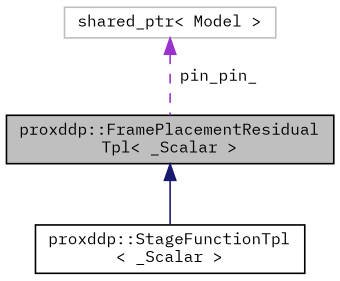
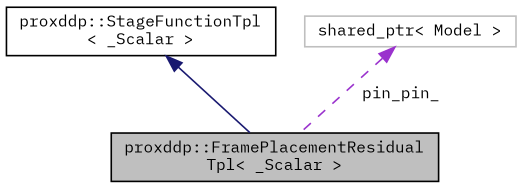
  digraph {
    fontname="IBM Plex Mono"
    node [color=black fontname="IBM Plex Mono" fontsize=10 shape=record]
    edge [dir=back fontname="IBM Plex Mono" fontsize=10 labelfontname=Helvetica labelfontsize=10]
    n1 [fillcolor=grey75 fontcolor=black height=0.2 label="proxddp::FramePlacementResidual\lTpl\< _Scalar \>" style=filled width=0.4]
    n2 [height=0.2 label="proxddp::StageFunctionTpl\l\< _Scalar \>" width=0.4]
    n3 [color=grey75 height=0.2 label="shared_ptr\< Model \>" width=0.4]
-   n1 -> n2 [color=midnightblue style=solid]
+   n2 -> n1 [color=midnightblue style=solid]
    n3 -> n1 [color=darkorchid3 label=" pin_pin_" style=dashed]
  }
